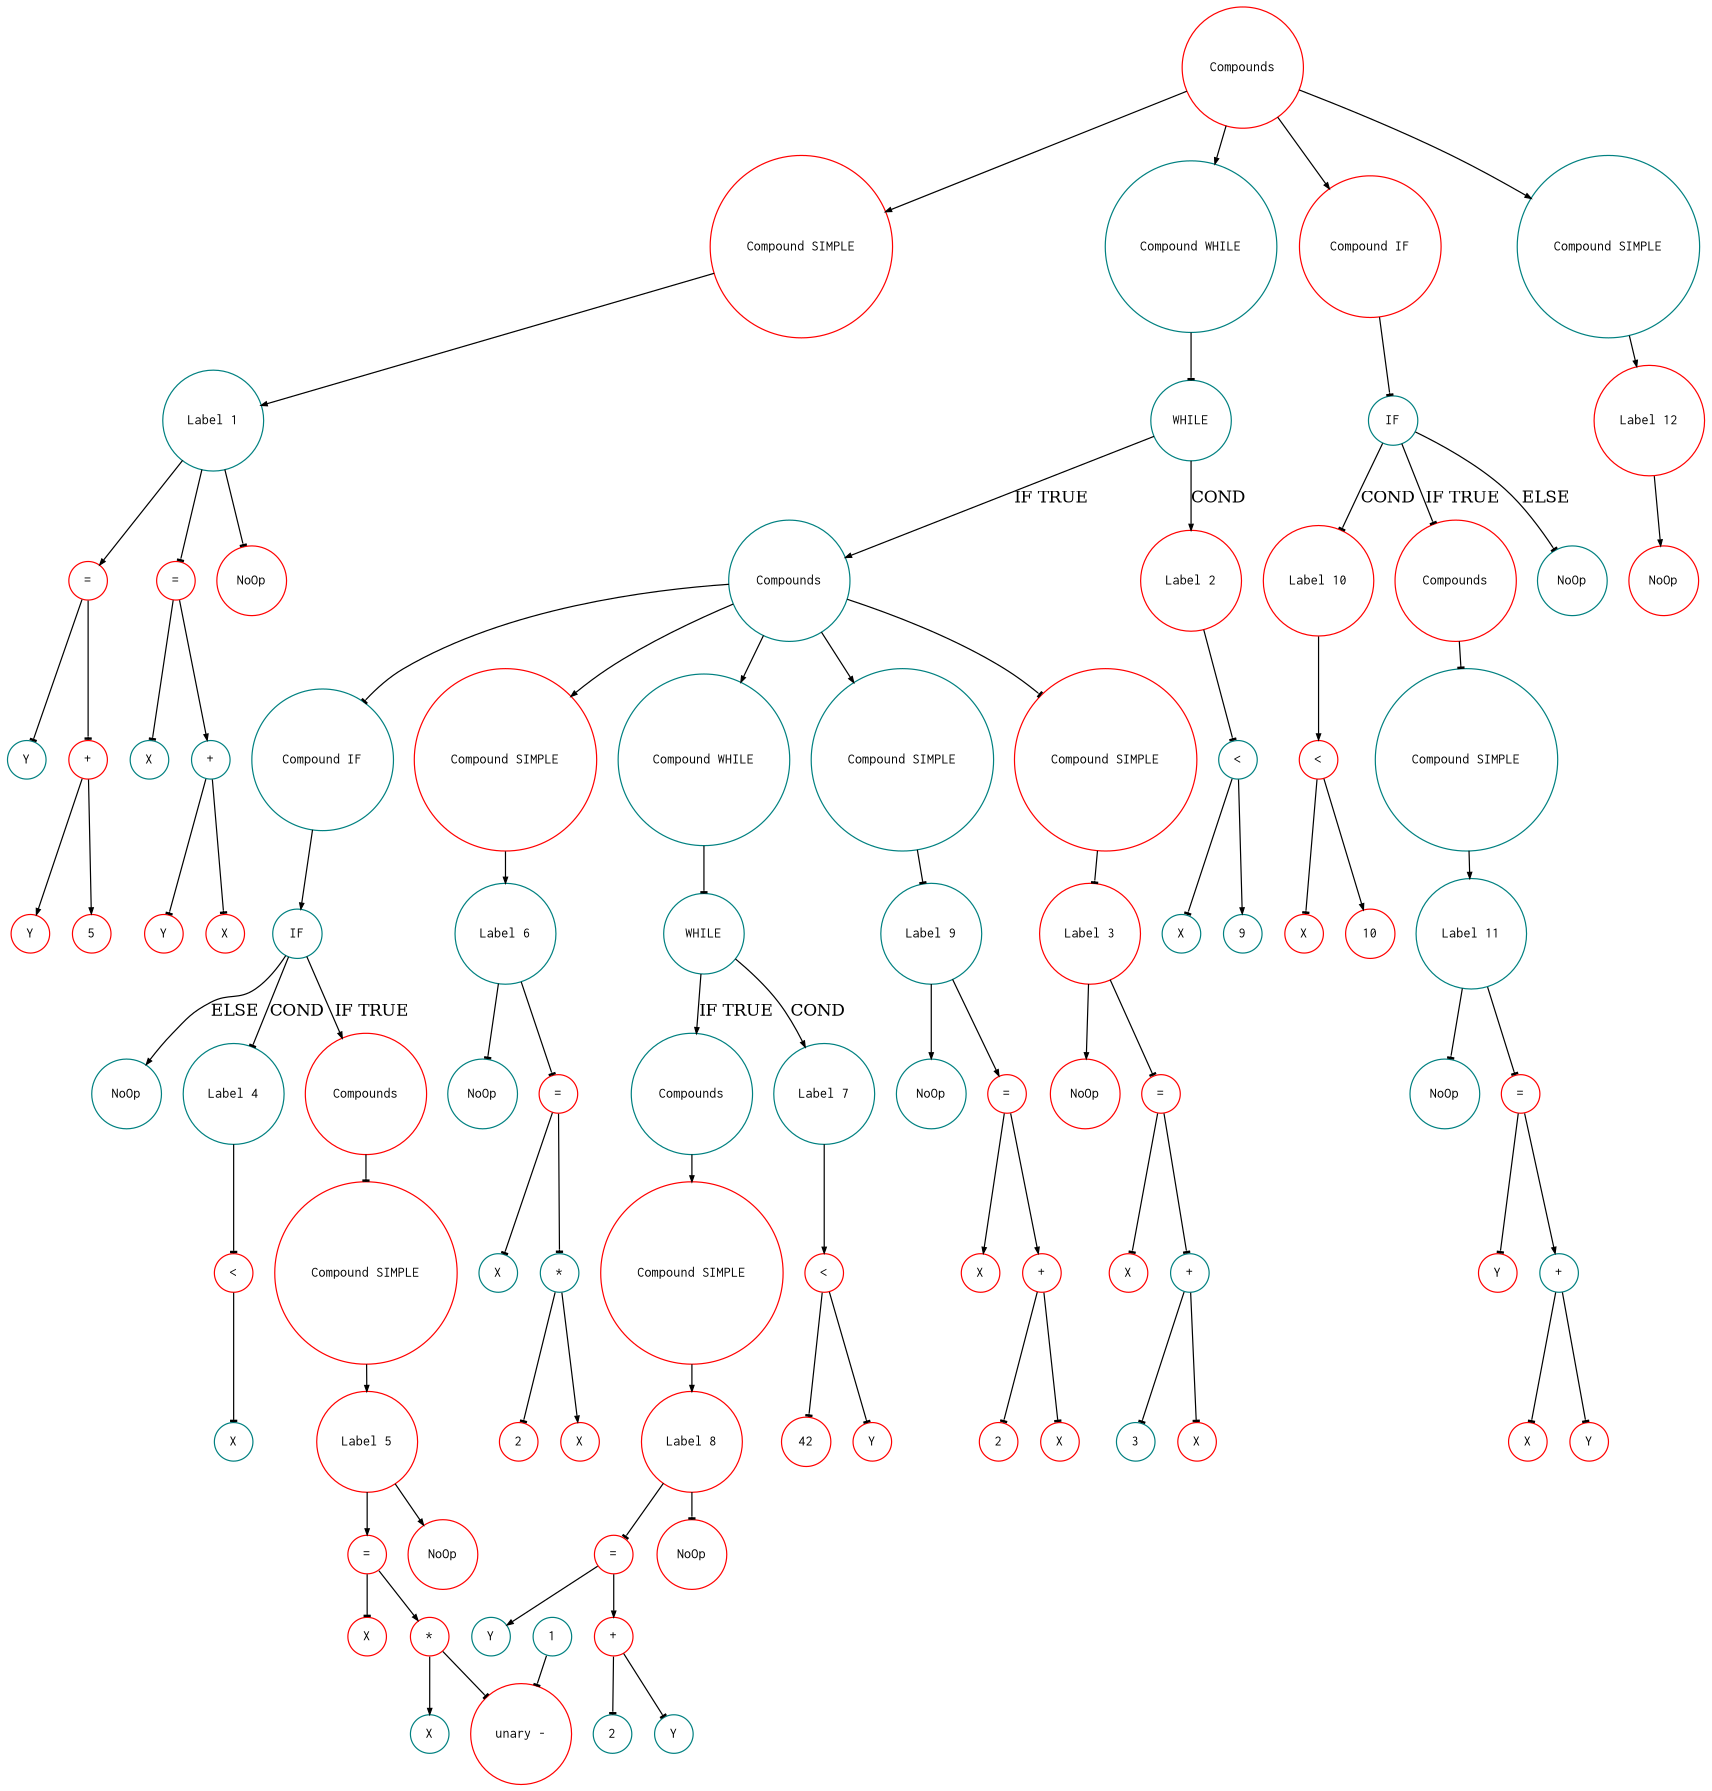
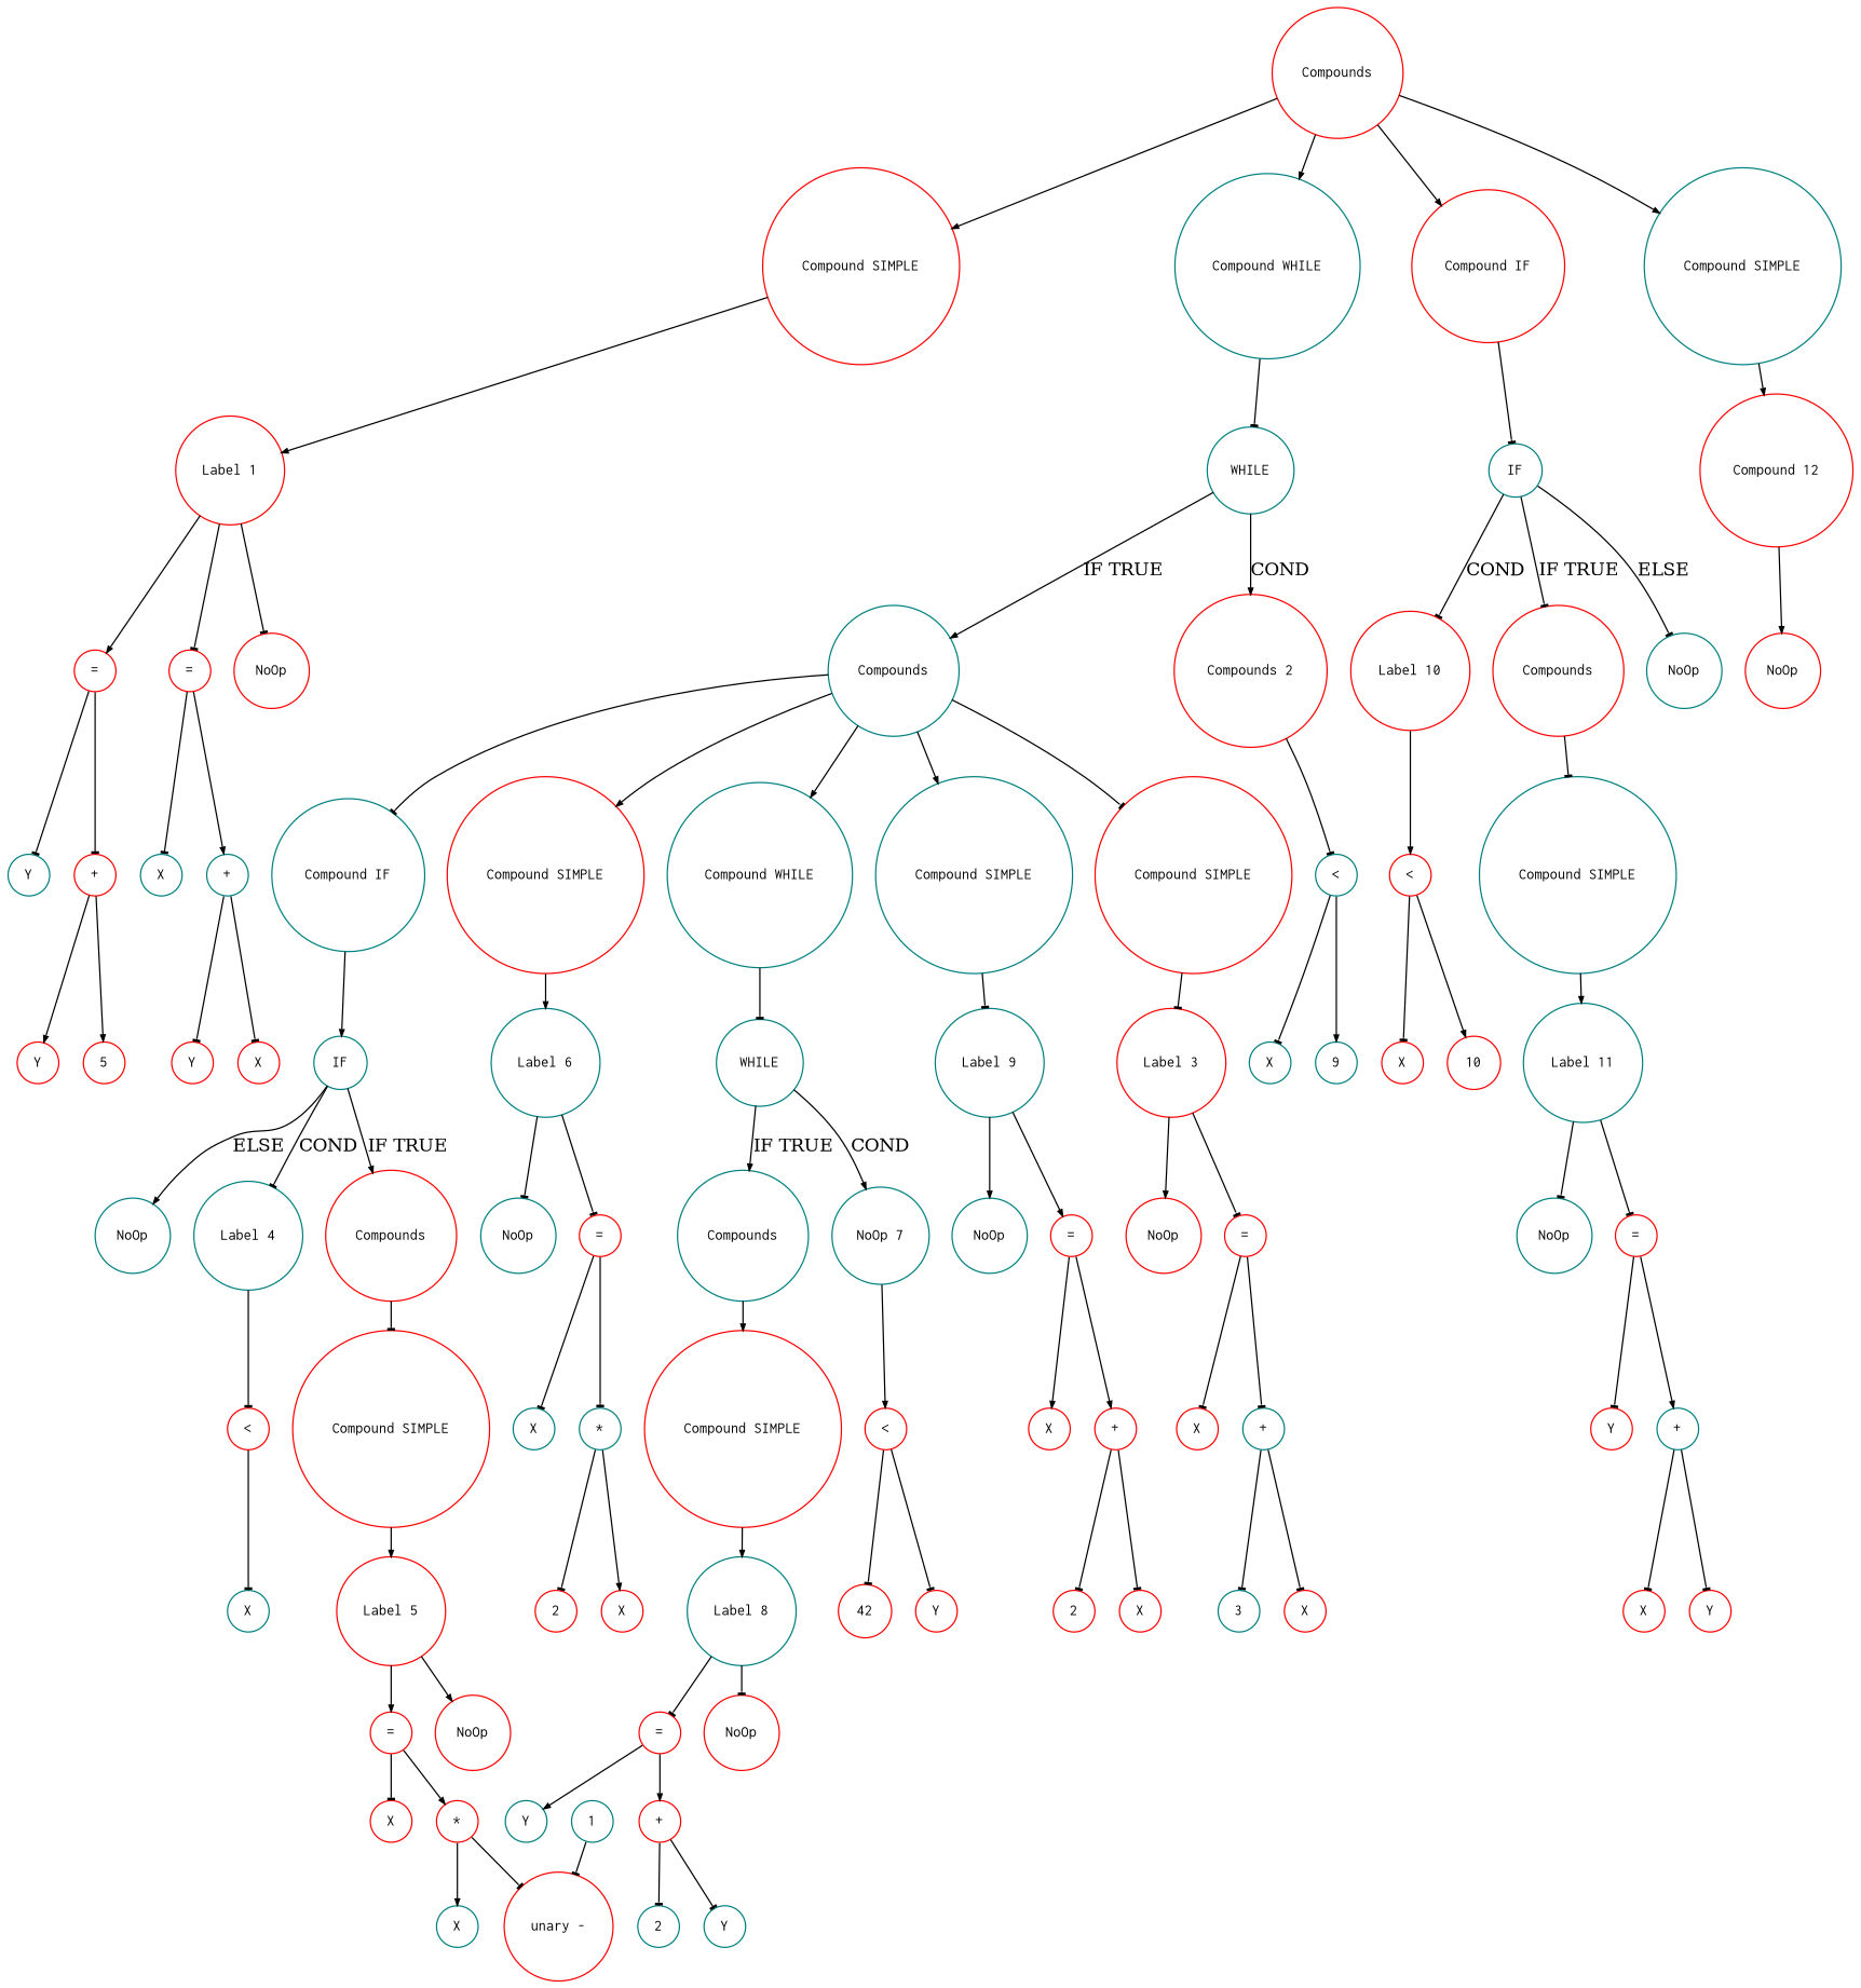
  digraph {
    ranksep=.3
    node [color=red fontname=Courier fontsize=12 shape=circle]
    edge [arrowhead=tee arrowsize=.5]
    n1 [height=.1 label=Compounds]
    n2 [height=.1 label="Compound SIMPLE"]
    n3 [color=teal height=.1 label="Compound WHILE"]
    n4 [height=.1 label="Compound IF"]
    n5 [color=teal height=.1 label="Compound SIMPLE"]
-   n6 [color=teal height=.1 label="Label 1"]
+   n6 [height=.1 label="Label 1"]
    n7 [color=teal height=.1 label=WHILE]
    n8 [color=teal height=.1 label=IF]
-   n9 [height=.1 label="Label 12"]
+   n9 [height=.1 label="Compound 12"]
    n10 [height=.1 label="="]
    n11 [height=.1 label="="]
    n12 [height=.1 label=NoOp]
    n13 [color=teal height=.1 label=Y]
    n14 [height=.1 label="+"]
    n15 [color=teal height=.1 label=X]
    n16 [color=teal height=.1 label="+"]
    n17 [height=.1 label=Y]
    n18 [height=.1 label=5]
    n19 [height=.1 label=Y]
    n20 [height=.1 label=X]
-   n21 [height=.1 label="Label 2"]
+   n21 [height=.1 label="Compounds 2"]
    n22 [color=teal height=.1 label=Compounds]
    n23 [color=teal height=.1 label="<"]
    n24 [height=.1 label="Compound SIMPLE"]
    n25 [color=teal height=.1 label="Compound IF"]
    n26 [height=.1 label="Compound SIMPLE"]
    n27 [color=teal height=.1 label="Compound WHILE"]
    n28 [color=teal height=.1 label="Compound SIMPLE"]
    n29 [color=teal height=.1 label=X]
    n30 [color=teal height=.1 label=9]
    n31 [height=.1 label="Label 3"]
    n32 [color=teal height=.1 label=IF]
    n33 [color=teal height=.1 label="Label 6"]
    n34 [color=teal height=.1 label=WHILE]
    n35 [color=teal height=.1 label="Label 9"]
    n36 [height=.1 label="="]
    n37 [height=.1 label=NoOp]
    n38 [height=.1 label=X]
    n39 [color=teal height=.1 label="+"]
    n40 [height=.1 label=X]
    n41 [color=teal height=.1 label=3]
    n42 [color=teal height=.1 label="Label 4"]
    n43 [height=.1 label=Compounds]
    n44 [color=teal height=.1 label=NoOp]
    n45 [height=.1 label="<"]
    n46 [height=.1 label="Compound SIMPLE"]
    n47 [color=teal height=.1 label=X]
    n48 [height=.1 label="Label 5"]
    n49 [height=.1 label="="]
    n50 [height=.1 label=NoOp]
    n51 [height=.1 label=X]
    n52 [height=.1 label="*"]
    n53 [color=teal height=.1 label=X]
    n54 [height=.1 label="unary -"]
    n55 [color=teal height=.1 label=1]
    n56 [height=.1 label="="]
    n57 [color=teal height=.1 label=NoOp]
    n58 [color=teal height=.1 label=X]
    n59 [color=teal height=.1 label="*"]
    n60 [height=.1 label=X]
    n61 [height=.1 label=2]
-   n62 [color=teal height=.1 label="Label 7"]
+   n62 [color=teal height=.1 label="NoOp 7"]
    n63 [color=teal height=.1 label=Compounds]
    n64 [height=.1 label="<"]
    n65 [height=.1 label="Compound SIMPLE"]
    n66 [height=.1 label=Y]
    n67 [height=.1 label=42]
-   n68 [height=.1 label="Label 8"]
+   n68 [color=teal height=.1 label="Label 8"]
    n69 [height=.1 label="="]
    n70 [height=.1 label=NoOp]
    n71 [color=teal height=.1 label=Y]
    n72 [height=.1 label="+"]
    n73 [color=teal height=.1 label=Y]
    n74 [color=teal height=.1 label=2]
    n75 [height=.1 label="="]
    n76 [color=teal height=.1 label=NoOp]
    n77 [height=.1 label=X]
    n78 [height=.1 label="+"]
    n79 [height=.1 label=X]
    n80 [height=.1 label=2]
    n81 [height=.1 label="Label 10"]
    n82 [height=.1 label=Compounds]
    n83 [color=teal height=.1 label=NoOp]
    n84 [height=.1 label="<"]
    n85 [color=teal height=.1 label="Compound SIMPLE"]
    n86 [height=.1 label=X]
    n87 [height=.1 label=10]
    n88 [color=teal height=.1 label="Label 11"]
    n89 [height=.1 label="="]
    n90 [color=teal height=.1 label=NoOp]
    n91 [height=.1 label=Y]
    n92 [color=teal height=.1 label="+"]
    n93 [height=.1 label=Y]
    n94 [height=.1 label=X]
    n95 [height=.1 label=NoOp]
    n1 -> n2 [arrowhead=normal]
    n1 -> n3 [arrowhead=normal]
    n1 -> n4 [arrowhead=normal]
    n1 -> n5 [arrowhead=normal]
    n2 -> n6 [arrowhead=normal]
    n3 -> n7
    n4 -> n8
    n5 -> n9 [arrowhead=normal]
    n6 -> n10 [arrowhead=normal]
    n6 -> n11
    n6 -> n12
    n7 -> n21 [arrowhead=normal label=COND]
    n7 -> n22 [arrowhead=normal label="IF TRUE"]
    n8 -> n81 [label=COND]
    n8 -> n82 [label="IF TRUE"]
    n8 -> n83 [label=ELSE]
    n9 -> n95 [arrowhead=normal]
    n10 -> n13
    n10 -> n14
    n11 -> n15
    n11 -> n16 [arrowhead=normal]
    n14 -> n17 [arrowhead=normal]
    n14 -> n18 [arrowhead=normal]
    n16 -> n19
    n16 -> n20
    n21 -> n23
    n22 -> n24
    n22 -> n25
    n22 -> n26 [arrowhead=normal]
    n22 -> n27 [arrowhead=normal]
    n22 -> n28 [arrowhead=normal]
    n23 -> n29
    n23 -> n30 [arrowhead=normal]
    n24 -> n31
    n25 -> n32 [arrowhead=normal]
    n26 -> n33 [arrowhead=normal]
    n27 -> n34
    n28 -> n35
    n31 -> n36
    n31 -> n37 [arrowhead=normal]
    n32 -> n42 [label=COND]
    n32 -> n43 [arrowhead=normal label="IF TRUE"]
    n32 -> n44 [arrowhead=normal label=ELSE]
    n33 -> n56
    n33 -> n57
    n34 -> n62 [arrowhead=normal label=COND]
    n34 -> n63 [arrowhead=normal label="IF TRUE"]
    n35 -> n75 [arrowhead=normal]
    n35 -> n76 [arrowhead=normal]
    n36 -> n38
    n36 -> n39
    n39 -> n40
    n39 -> n41
    n42 -> n45
    n43 -> n46
    n45 -> n47
    n46 -> n48 [arrowhead=normal]
    n48 -> n49 [arrowhead=normal]
    n48 -> n50 [arrowhead=normal]
    n49 -> n51
    n49 -> n52 [arrowhead=normal]
    n52 -> n53 [arrowhead=normal]
    n52 -> n54
    n55 -> n54
    n56 -> n58
    n56 -> n59
    n59 -> n60 [arrowhead=normal]
    n59 -> n61
    n62 -> n64 [arrowhead=normal]
    n63 -> n65 [arrowhead=normal]
    n64 -> n66
    n64 -> n67
    n65 -> n68 [arrowhead=normal]
    n68 -> n69
    n68 -> n70
    n69 -> n71 [arrowhead=normal]
    n69 -> n72 [arrowhead=normal]
    n72 -> n73
    n72 -> n74
    n75 -> n77 [arrowhead=normal]
    n75 -> n78 [arrowhead=normal]
    n78 -> n79
    n78 -> n80
    n81 -> n84 [arrowhead=normal]
    n82 -> n85
    n84 -> n86
    n84 -> n87 [arrowhead=normal]
    n85 -> n88 [arrowhead=normal]
    n88 -> n89
    n88 -> n90
    n89 -> n91
    n89 -> n92 [arrowhead=normal]
    n92 -> n93
    n92 -> n94
  }
